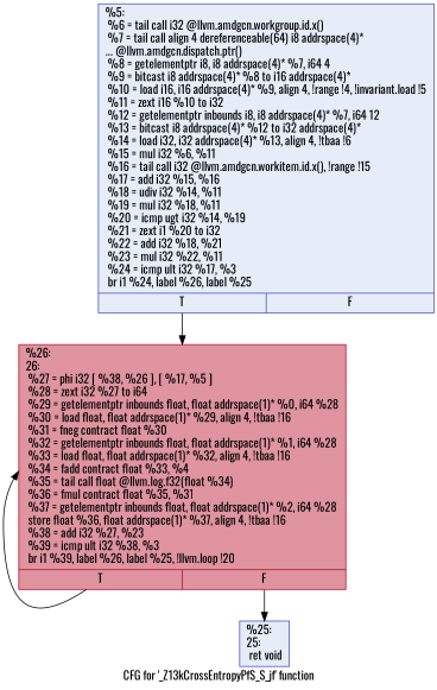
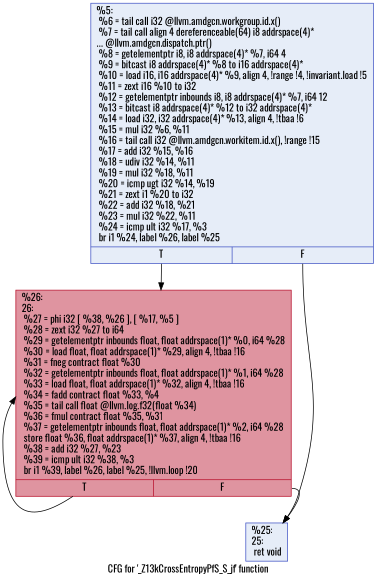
  digraph {
    label="CFG for '_Z13kCrossEntropyPfS_S_jf' function"
    fontname=Oswald
    node [color="#3d50c3ff" fillcolor="#c7d7f070" shape=record style=filled fontname=Oswald]
    edge [tailport=s0 fontname=Oswald]
    n1 [label="{%5:\l  %6 = tail call i32 @llvm.amdgcn.workgroup.id.x()\l  %7 = tail call align 4 dereferenceable(64) i8 addrspace(4)*\l... @llvm.amdgcn.dispatch.ptr()\l  %8 = getelementptr i8, i8 addrspace(4)* %7, i64 4\l  %9 = bitcast i8 addrspace(4)* %8 to i16 addrspace(4)*\l  %10 = load i16, i16 addrspace(4)* %9, align 4, !range !4, !invariant.load !5\l  %11 = zext i16 %10 to i32\l  %12 = getelementptr inbounds i8, i8 addrspace(4)* %7, i64 12\l  %13 = bitcast i8 addrspace(4)* %12 to i32 addrspace(4)*\l  %14 = load i32, i32 addrspace(4)* %13, align 4, !tbaa !6\l  %15 = mul i32 %6, %11\l  %16 = tail call i32 @llvm.amdgcn.workitem.id.x(), !range !15\l  %17 = add i32 %15, %16\l  %18 = udiv i32 %14, %11\l  %19 = mul i32 %18, %11\l  %20 = icmp ugt i32 %14, %19\l  %21 = zext i1 %20 to i32\l  %22 = add i32 %18, %21\l  %23 = mul i32 %22, %11\l  %24 = icmp ult i32 %17, %3\l  br i1 %24, label %26, label %25\l|{<s0>T|<s1>F}}"]
    n2 [color="#b70d28ff" fillcolor="#b70d2870" label="{%26:\l26:                                               \l  %27 = phi i32 [ %38, %26 ], [ %17, %5 ]\l  %28 = zext i32 %27 to i64\l  %29 = getelementptr inbounds float, float addrspace(1)* %0, i64 %28\l  %30 = load float, float addrspace(1)* %29, align 4, !tbaa !16\l  %31 = fneg contract float %30\l  %32 = getelementptr inbounds float, float addrspace(1)* %1, i64 %28\l  %33 = load float, float addrspace(1)* %32, align 4, !tbaa !16\l  %34 = fadd contract float %33, %4\l  %35 = tail call float @llvm.log.f32(float %34)\l  %36 = fmul contract float %35, %31\l  %37 = getelementptr inbounds float, float addrspace(1)* %2, i64 %28\l  store float %36, float addrspace(1)* %37, align 4, !tbaa !16\l  %38 = add i32 %27, %23\l  %39 = icmp ult i32 %38, %3\l  br i1 %39, label %26, label %25, !llvm.loop !20\l|{<s0>T|<s1>F}}"]
    n3 [label="{%25:\l25:                                               \l  ret void\l}"]
    n1 -> n2
+   n1 -> n3 [tailport=s1]
    n2 -> n2
    n2 -> n3 [tailport=s1]
  }
